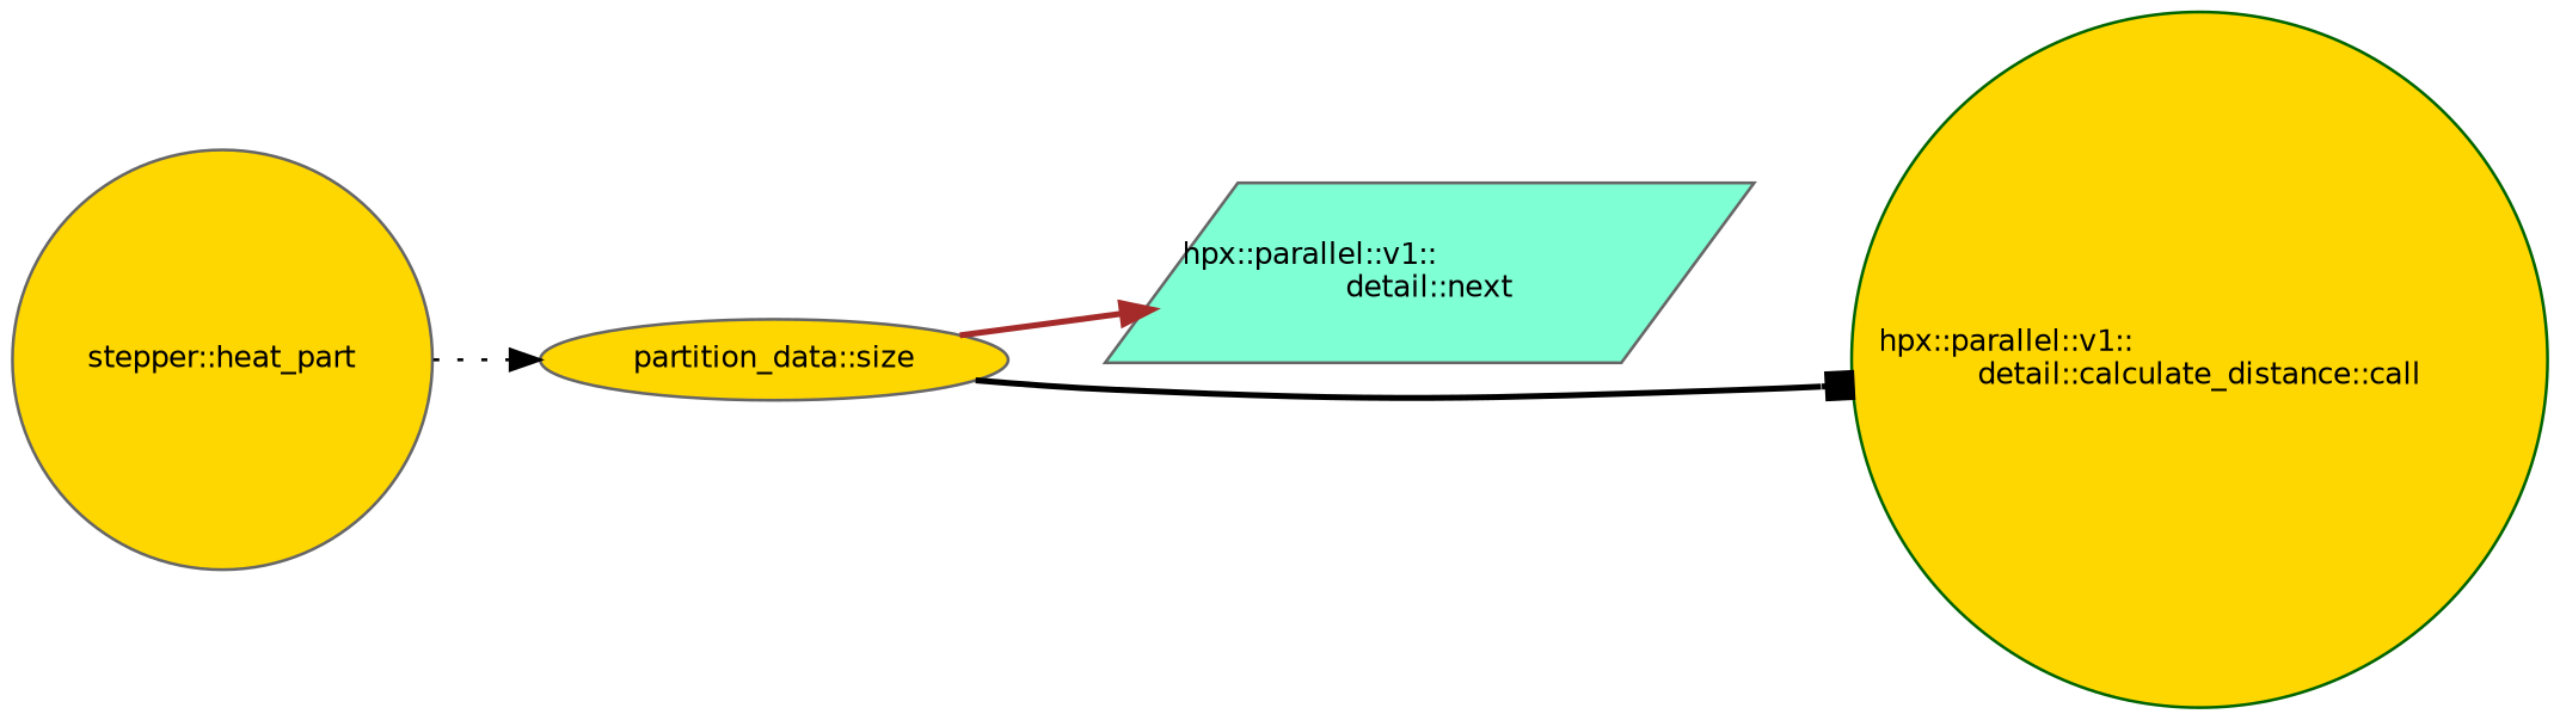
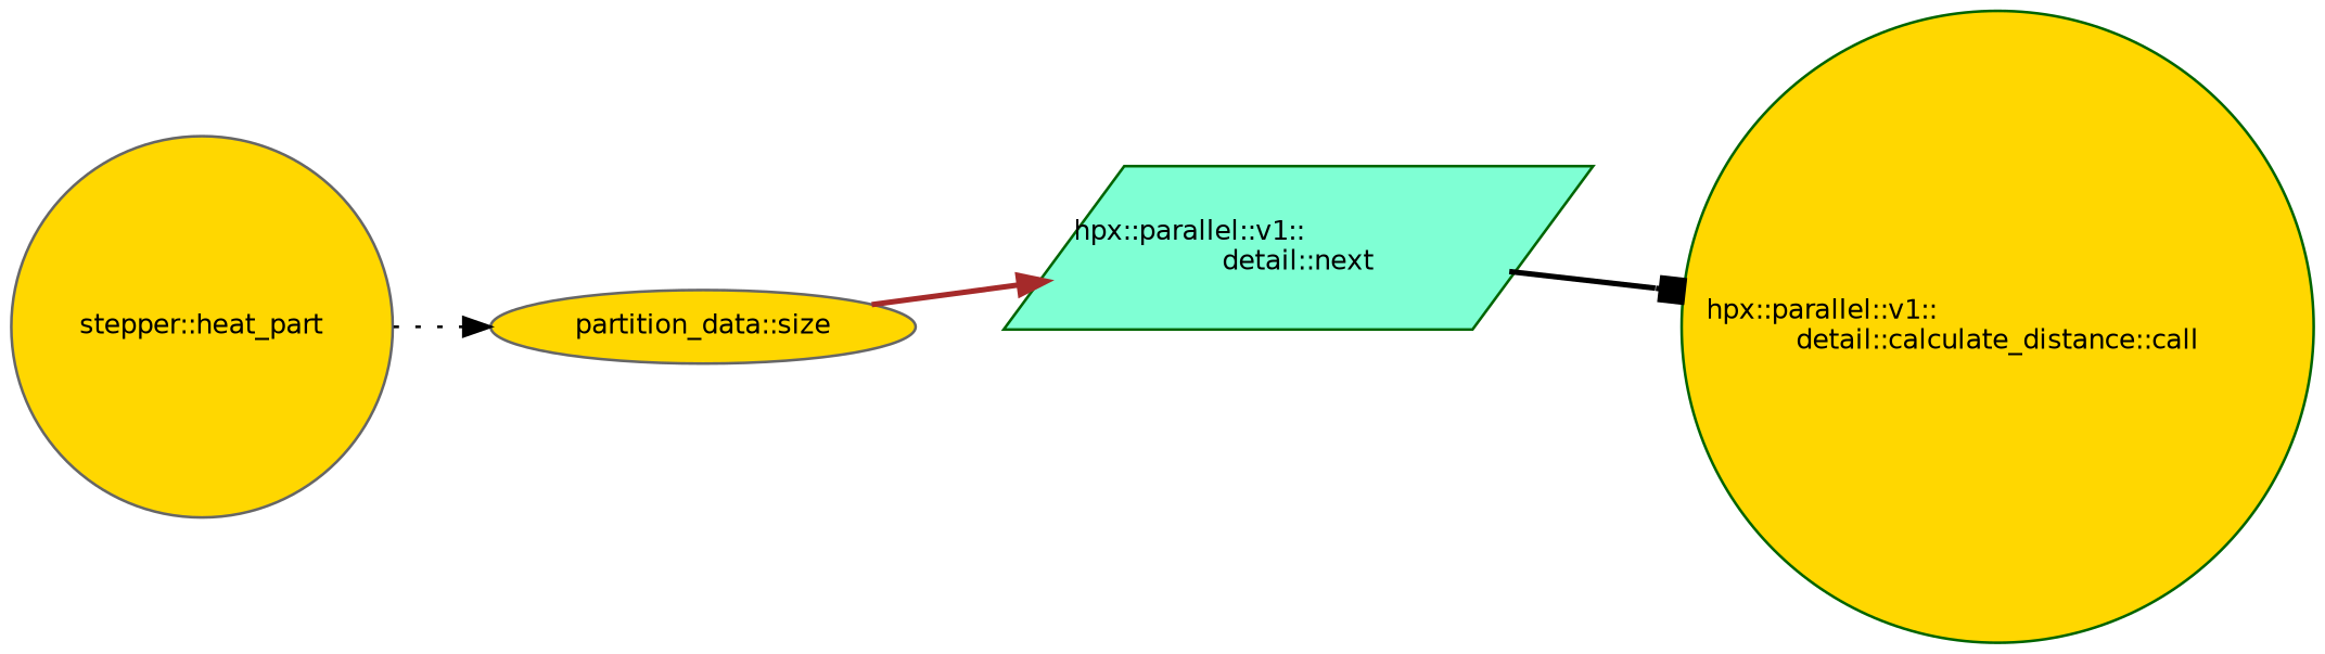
  digraph {
    rankdir=LR
    node [color=gray40 fillcolor=gold fontname=Helvetica fontsize=10 shape=circle style=filled]
    edge [arrowhead=normal color=black fontname=Helvetica fontsize=10 labelfontname=Helvetica labelfontsize=10 style=bold]
    n1 [fontcolor=black height=0.2 label="stepper::heat_part" width=0.4]
    n2 [height=0.2 label="partition_data::size" shape=ellipse width=0.4]
-   n3 [fillcolor=aquamarine height=0.2 label="hpx::parallel::v1::\ldetail::next" shape=parallelogram width=0.4]
+   n3 [color=darkgreen fillcolor=aquamarine height=0.2 label="hpx::parallel::v1::\ldetail::next" shape=parallelogram width=0.4]
    n4 [color=darkgreen height=0.2 label="hpx::parallel::v1::\ldetail::calculate_distance::call" width=0.4]
    n1 -> n2 [style=dotted]
    n2 -> n3 [color=brown]
-   n2 -> n4 [arrowhead=box]
+   n3 -> n4 [arrowhead=box]
  }
